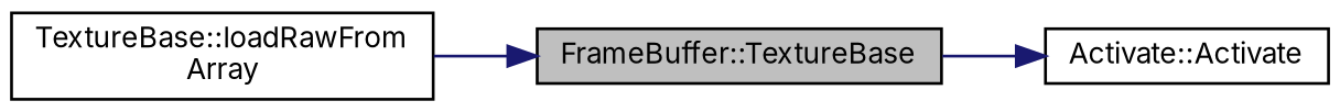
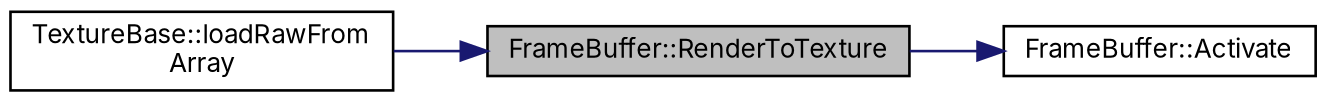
  digraph {
    fontname=Inter
    rankdir=LR
    node [color=black fillcolor=white fontname=Inter fontsize=10 shape=record style=filled]
    edge [color=midnightblue fontname=Inter fontsize=10 labelfontname=Helvetica labelfontsize=10 style=solid]
-   n1 [fillcolor=grey75 fontcolor=black height=0.2 label="FrameBuffer::TextureBase" width=0.4]
-   n2 [height=0.2 label="Activate::Activate" width=0.4]
+   n1 [fillcolor=grey75 fontcolor=black height=0.2 label="FrameBuffer::RenderToTexture" width=0.4]
+   n2 [height=0.2 label="FrameBuffer::Activate" width=0.4]
    n3 [height=0.2 label="TextureBase::loadRawFrom\lArray" width=0.4]
    n1 -> n2
    n3 -> n1
  }
